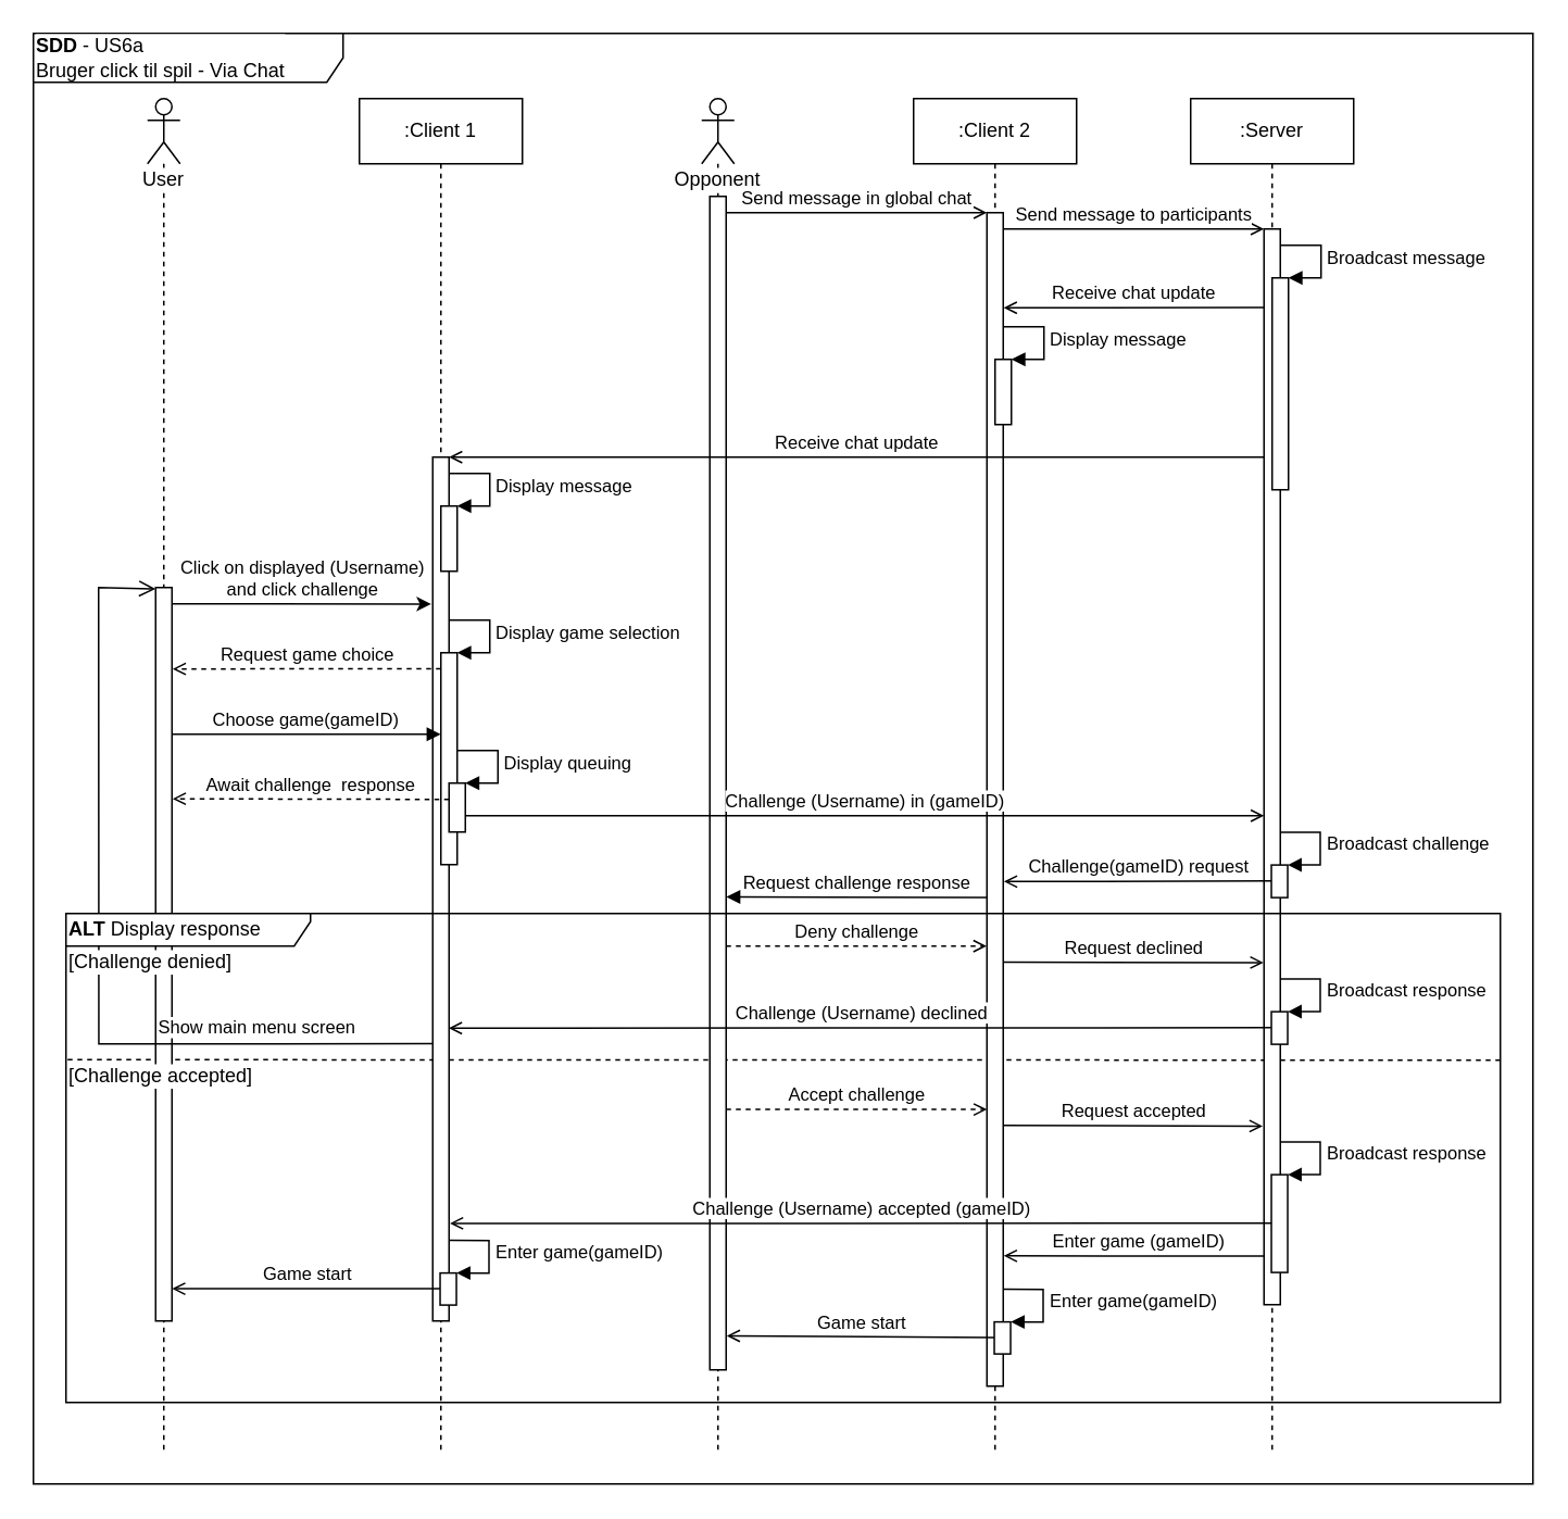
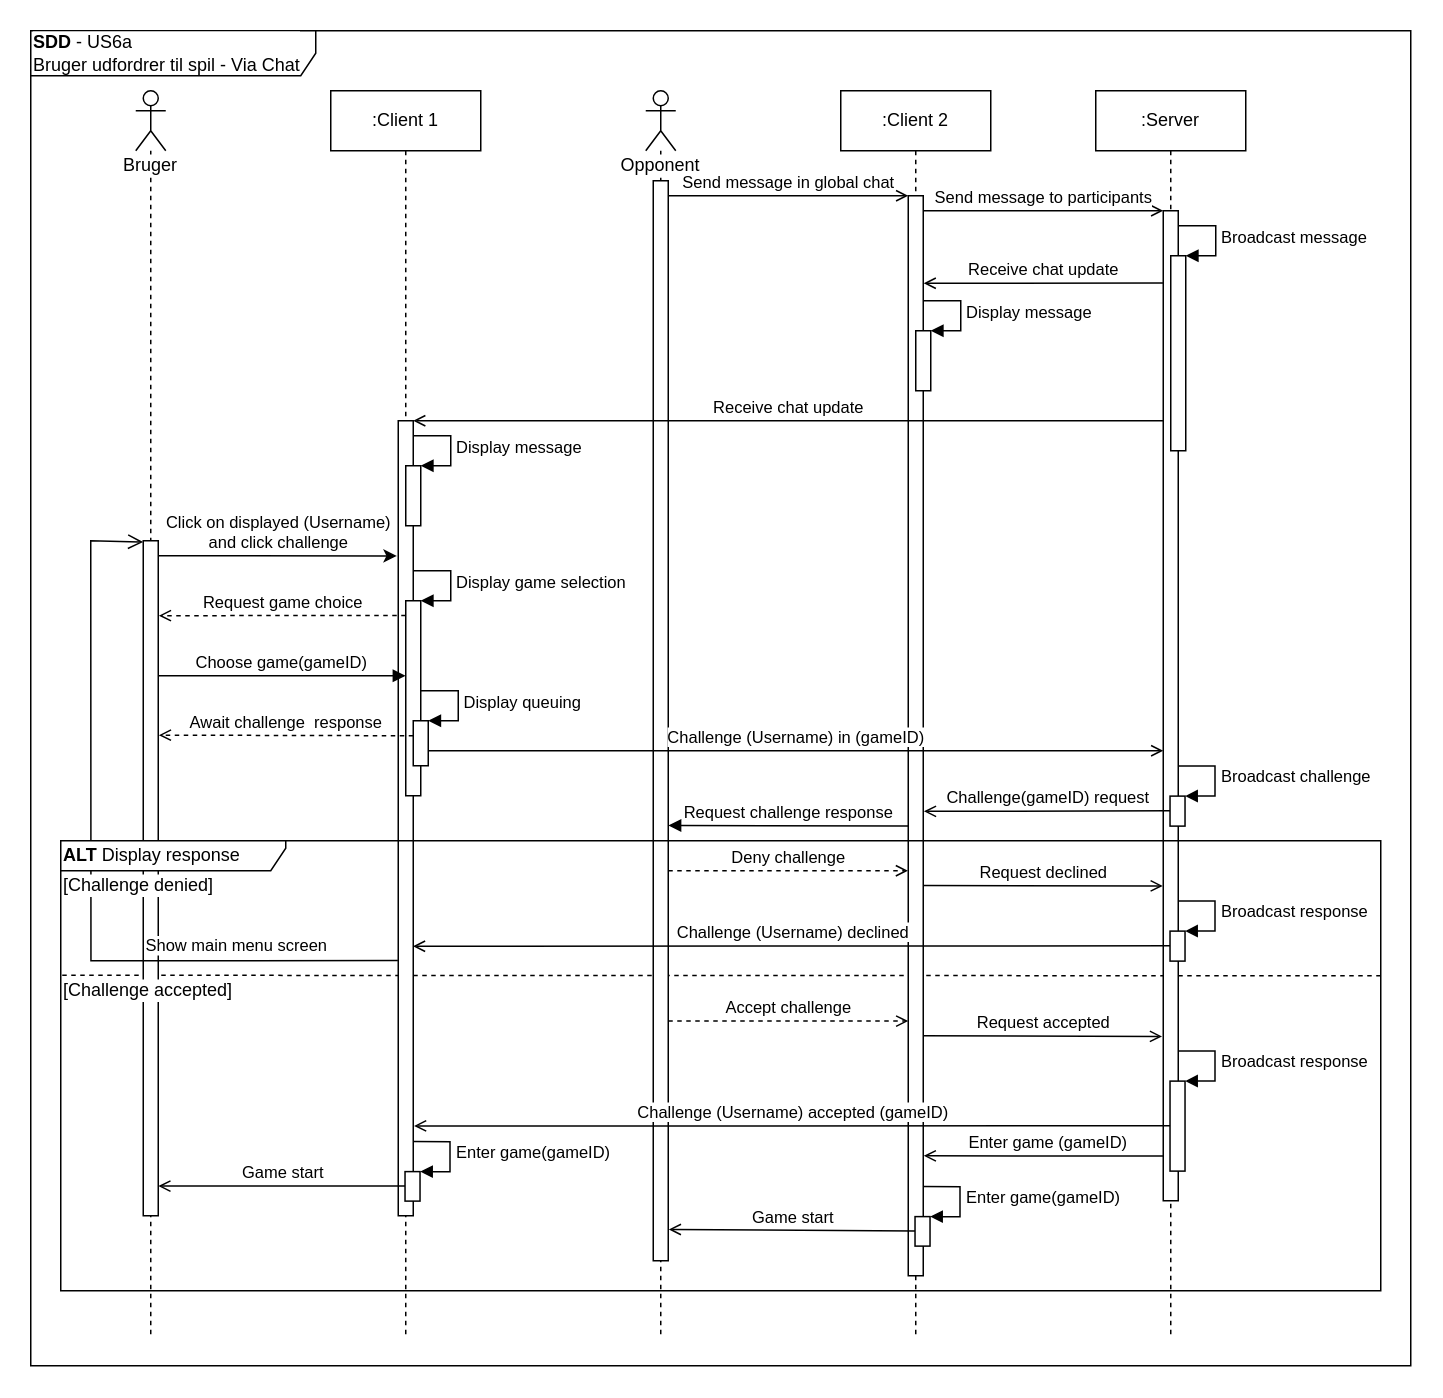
  <mxCell id="0" />
  <mxCell id="1" parent="0" />
- <mxCell id="2" value="&lt;b&gt;SDD&lt;/b&gt;&amp;nbsp;- US6a&lt;br&gt;Bruger click til spil - Via Chat" style="shape=umlFrame;whiteSpace=wrap;html=1;labelBackgroundColor=#ffffff;align=left;width=190;height=30;" vertex="1" parent="1"><mxGeometry x="20" y="20" width="920" height="890" as="geometry" /></mxCell>
+ <mxCell id="2" value="&lt;b&gt;SDD&lt;/b&gt;&amp;nbsp;- US6a&lt;br&gt;Bruger udfordrer til spil - Via Chat" style="shape=umlFrame;whiteSpace=wrap;html=1;labelBackgroundColor=#ffffff;align=left;width=190;height=30;" vertex="1" parent="1"><mxGeometry x="20" y="20" width="920" height="890" as="geometry" /></mxCell>
  <mxCell id="3" value=":Server" style="shape=umlLifeline;perimeter=lifelinePerimeter;whiteSpace=wrap;html=1;container=1;collapsible=0;recursiveResize=0;outlineConnect=0;labelBackgroundColor=#ffffff;" vertex="1" parent="1"><mxGeometry x="730" y="60" width="100" height="830" as="geometry" /></mxCell>
  <mxCell id="4" value=":Client 2" style="shape=umlLifeline;perimeter=lifelinePerimeter;whiteSpace=wrap;html=1;container=1;collapsible=0;recursiveResize=0;outlineConnect=0;labelBackgroundColor=#ffffff;" vertex="1" parent="1"><mxGeometry x="560" y="60" width="100" height="830" as="geometry" /></mxCell>
  <mxCell id="5" value="Opponent" style="shape=umlLifeline;participant=umlActor;perimeter=lifelinePerimeter;whiteSpace=wrap;html=1;container=1;collapsible=0;recursiveResize=0;verticalAlign=top;spacingTop=36;outlineConnect=0;labelBackgroundColor=#ffffff;" vertex="1" parent="1"><mxGeometry x="430" y="60" width="20" height="830" as="geometry" /></mxCell>
  <mxCell id="6" value=":Client 1" style="shape=umlLifeline;perimeter=lifelinePerimeter;whiteSpace=wrap;html=1;container=1;collapsible=0;recursiveResize=0;outlineConnect=0;labelBackgroundColor=#ffffff;" vertex="1" parent="1"><mxGeometry x="220" y="60" width="100" height="830" as="geometry" /></mxCell>
- <mxCell id="7" value="User" style="shape=umlLifeline;participant=umlActor;perimeter=lifelinePerimeter;whiteSpace=wrap;html=1;container=1;collapsible=0;recursiveResize=0;verticalAlign=top;spacingTop=36;outlineConnect=0;labelBackgroundColor=#ffffff;" vertex="1" parent="1"><mxGeometry x="90" y="60" width="20" height="830" as="geometry" /></mxCell>
+ <mxCell id="7" value="Bruger" style="shape=umlLifeline;participant=umlActor;perimeter=lifelinePerimeter;whiteSpace=wrap;html=1;container=1;collapsible=0;recursiveResize=0;verticalAlign=top;spacingTop=36;outlineConnect=0;labelBackgroundColor=#ffffff;" vertex="1" parent="1"><mxGeometry x="90" y="60" width="20" height="830" as="geometry" /></mxCell>
  <mxCell id="8" value="Send message in global chat" style="html=1;verticalAlign=bottom;endArrow=open;endFill=0;entryX=-0.003;entryY=0;entryDx=0;entryDy=0;entryPerimeter=0;" edge="1" parent="1" target="36"><mxGeometry width="80" relative="1" as="geometry"><mxPoint x="445" y="130" as="sourcePoint" /><mxPoint x="585" y="130" as="targetPoint" /></mxGeometry></mxCell>
  <mxCell id="9" value="Send message to participants" style="html=1;verticalAlign=bottom;endArrow=open;endFill=0;entryX=-0.003;entryY=0;entryDx=0;entryDy=0;entryPerimeter=0;" edge="1" parent="1" target="38"><mxGeometry width="80" relative="1" as="geometry"><mxPoint x="615" y="140" as="sourcePoint" /><mxPoint x="755" y="140" as="targetPoint" /></mxGeometry></mxCell>
  <mxCell id="10" value="Broadcast message" style="edgeStyle=orthogonalEdgeStyle;html=1;align=left;spacingLeft=2;endArrow=block;rounded=0;entryX=1;entryY=0;" edge="1" parent="1" target="42"><mxGeometry relative="1" as="geometry"><mxPoint x="785" y="150" as="sourcePoint" /><Array as="points"><mxPoint x="810" y="150" /></Array></mxGeometry></mxCell>
  <mxCell id="11" value="Receive chat update" style="html=1;verticalAlign=bottom;endArrow=open;endFill=0;entryX=1.029;entryY=0.081;entryDx=0;entryDy=0;entryPerimeter=0;exitX=-0.019;exitY=0.073;exitDx=0;exitDy=0;exitPerimeter=0;" edge="1" parent="1" source="38" target="36"><mxGeometry width="80" relative="1" as="geometry"><mxPoint x="730" y="188" as="sourcePoint" /><mxPoint x="637" y="190" as="targetPoint" /></mxGeometry></mxCell>
  <mxCell id="12" value="Display message" style="edgeStyle=orthogonalEdgeStyle;html=1;align=left;spacingLeft=2;endArrow=block;rounded=0;entryX=1;entryY=0;" edge="1" parent="1" target="37"><mxGeometry relative="1" as="geometry"><mxPoint x="615" y="200" as="sourcePoint" /><Array as="points"><mxPoint x="640" y="200" /></Array></mxGeometry></mxCell>
  <mxCell id="13" value="Display message" style="edgeStyle=orthogonalEdgeStyle;html=1;align=left;spacingLeft=2;endArrow=block;rounded=0;entryX=1;entryY=0;" edge="1" parent="1" target="31"><mxGeometry relative="1" as="geometry"><mxPoint x="275" y="290" as="sourcePoint" /><Array as="points"><mxPoint x="300" y="290" /></Array></mxGeometry></mxCell>
  <mxCell id="14" value="Click on displayed (Username)&lt;br&gt;and click challenge" style="html=1;verticalAlign=bottom;endArrow=classic;labelBackgroundColor=none;entryX=-0.091;entryY=0.17;entryDx=0;entryDy=0;entryPerimeter=0;endFill=1;" edge="1" parent="1" target="30"><mxGeometry width="80" relative="1" as="geometry"><mxPoint x="105" y="370" as="sourcePoint" /><mxPoint x="235" y="370" as="targetPoint" /></mxGeometry></mxCell>
  <mxCell id="15" value="Display game selection" style="edgeStyle=orthogonalEdgeStyle;html=1;align=left;spacingLeft=2;endArrow=block;rounded=0;entryX=1;entryY=0;" edge="1" parent="1" target="33"><mxGeometry relative="1" as="geometry"><mxPoint x="275" y="380" as="sourcePoint" /><Array as="points"><mxPoint x="300" y="380" /></Array></mxGeometry></mxCell>
  <mxCell id="16" value="Display queuing" style="edgeStyle=orthogonalEdgeStyle;html=1;align=left;spacingLeft=2;endArrow=block;rounded=0;entryX=1;entryY=0;" edge="1" parent="1" target="34"><mxGeometry relative="1" as="geometry"><mxPoint x="280" y="460" as="sourcePoint" /><Array as="points"><mxPoint x="305" y="460" /></Array></mxGeometry></mxCell>
  <mxCell id="17" value="Broadcast challenge" style="edgeStyle=orthogonalEdgeStyle;html=1;align=left;spacingLeft=2;endArrow=block;rounded=0;entryX=1;entryY=0;" edge="1" parent="1" target="41"><mxGeometry relative="1" as="geometry"><mxPoint x="784.52" y="510.24" as="sourcePoint" /><Array as="points"><mxPoint x="809.52" y="510.24" /></Array></mxGeometry></mxCell>
  <mxCell id="18" value="Request challenge response" style="html=1;verticalAlign=bottom;endArrow=block;endFill=1;entryX=1.013;entryY=0.597;entryDx=0;entryDy=0;entryPerimeter=0;" edge="1" parent="1" target="35"><mxGeometry width="80" relative="1" as="geometry"><mxPoint x="605" y="550.24" as="sourcePoint" /><mxPoint x="446" y="548" as="targetPoint" /></mxGeometry></mxCell>
  <mxCell id="19" value="" style="endArrow=none;dashed=1;html=1;entryX=0;entryY=0.299;entryDx=0;entryDy=0;entryPerimeter=0;" edge="1" parent="1" target="57"><mxGeometry width="50" height="50" relative="1" as="geometry"><mxPoint x="920" y="650" as="sourcePoint" /><mxPoint x="0" y="650" as="targetPoint" /></mxGeometry></mxCell>
  <mxCell id="20" value="Deny challenge" style="html=1;verticalAlign=bottom;endArrow=open;dashed=1;endFill=0;entryX=-0.019;entryY=0.625;entryDx=0;entryDy=0;entryPerimeter=0;" edge="1" parent="1" target="36"><mxGeometry width="80" relative="1" as="geometry"><mxPoint x="445" y="580" as="sourcePoint" /><mxPoint x="585" y="580" as="targetPoint" /></mxGeometry></mxCell>
  <mxCell id="21" value="Request declined" style="html=1;verticalAlign=bottom;endArrow=open;endFill=0;entryX=-0.032;entryY=0.682;entryDx=0;entryDy=0;entryPerimeter=0;" edge="1" parent="1" target="38"><mxGeometry width="80" relative="1" as="geometry"><mxPoint x="615" y="589.88" as="sourcePoint" /><mxPoint x="755" y="589.88" as="targetPoint" /></mxGeometry></mxCell>
  <mxCell id="22" value="Broadcast response" style="edgeStyle=orthogonalEdgeStyle;html=1;align=left;spacingLeft=2;endArrow=block;rounded=0;entryX=1;entryY=0;" edge="1" parent="1" target="40"><mxGeometry relative="1" as="geometry"><mxPoint x="784.52" y="600.24" as="sourcePoint" /><Array as="points"><mxPoint x="809.52" y="600.24" /></Array></mxGeometry></mxCell>
  <mxCell id="23" value="Accept challenge" style="html=1;verticalAlign=bottom;endArrow=open;dashed=1;endFill=0;" edge="1" parent="1" target="36"><mxGeometry width="80" relative="1" as="geometry"><mxPoint x="445" y="680.24" as="sourcePoint" /><mxPoint x="585" y="680.24" as="targetPoint" /></mxGeometry></mxCell>
  <mxCell id="24" value="Request accepted" style="html=1;verticalAlign=bottom;endArrow=open;endFill=0;entryX=-0.082;entryY=0.834;entryDx=0;entryDy=0;entryPerimeter=0;" edge="1" parent="1" target="38"><mxGeometry width="80" relative="1" as="geometry"><mxPoint x="615" y="690" as="sourcePoint" /><mxPoint x="755" y="690" as="targetPoint" /></mxGeometry></mxCell>
  <mxCell id="25" value="Broadcast response" style="edgeStyle=orthogonalEdgeStyle;html=1;align=left;spacingLeft=2;endArrow=block;rounded=0;entryX=1;entryY=0;" edge="1" parent="1" target="39"><mxGeometry relative="1" as="geometry"><mxPoint x="784.52" y="700.24" as="sourcePoint" /><Array as="points"><mxPoint x="809.52" y="700.24" /></Array></mxGeometry></mxCell>
  <mxCell id="26" value="Enter game(gameID)" style="edgeStyle=orthogonalEdgeStyle;html=1;align=left;spacingLeft=2;endArrow=block;rounded=0;entryX=1;entryY=0;" edge="1" parent="1" target="32"><mxGeometry relative="1" as="geometry"><mxPoint x="274.52" y="760.58" as="sourcePoint" /><Array as="points"><mxPoint x="299.52" y="760.58" /></Array></mxGeometry></mxCell>
  <mxCell id="27" value="Enter game (gameID)" style="html=1;verticalAlign=bottom;endArrow=open;endFill=0;entryX=1.035;entryY=0.889;entryDx=0;entryDy=0;entryPerimeter=0;" edge="1" parent="1" target="36"><mxGeometry width="80" relative="1" as="geometry"><mxPoint x="779.52" y="770.22" as="sourcePoint" /><mxPoint x="629.52" y="769.91" as="targetPoint" /></mxGeometry></mxCell>
  <mxCell id="28" value="Enter game(gameID)" style="edgeStyle=orthogonalEdgeStyle;html=1;align=left;spacingLeft=2;endArrow=block;rounded=0;entryX=1;entryY=0;" edge="1" parent="1" target="44"><mxGeometry relative="1" as="geometry"><mxPoint x="614.52" y="790.58" as="sourcePoint" /><Array as="points"><mxPoint x="639.52" y="790.58" /></Array></mxGeometry></mxCell>
  <mxCell id="29" value="" style="html=1;points=[];perimeter=orthogonalPerimeter;labelBackgroundColor=none;align=left;" vertex="1" parent="1"><mxGeometry x="95" y="360" width="10" height="450" as="geometry" /></mxCell>
  <mxCell id="30" value="" style="html=1;points=[];perimeter=orthogonalPerimeter;labelBackgroundColor=none;align=left;" vertex="1" parent="1"><mxGeometry x="265" y="280" width="10" height="530" as="geometry" /></mxCell>
  <mxCell id="31" value="" style="html=1;points=[];perimeter=orthogonalPerimeter;labelBackgroundColor=none;align=left;" vertex="1" parent="1"><mxGeometry x="270" y="310" width="10" height="40" as="geometry" /></mxCell>
  <mxCell id="32" value="" style="html=1;points=[];perimeter=orthogonalPerimeter;labelBackgroundColor=none;align=left;" vertex="1" parent="1"><mxGeometry x="269.52" y="780.58" width="10" height="19.66" as="geometry" /></mxCell>
  <mxCell id="33" value="" style="html=1;points=[];perimeter=orthogonalPerimeter;labelBackgroundColor=none;align=left;" vertex="1" parent="1"><mxGeometry x="270" y="400" width="10" height="130" as="geometry" /></mxCell>
  <mxCell id="34" value="" style="html=1;points=[];perimeter=orthogonalPerimeter;labelBackgroundColor=none;align=left;" vertex="1" parent="1"><mxGeometry x="275" y="480" width="10" height="30" as="geometry" /></mxCell>
  <mxCell id="35" value="" style="html=1;points=[];perimeter=orthogonalPerimeter;labelBackgroundColor=none;align=left;" vertex="1" parent="1"><mxGeometry x="435" y="120" width="10" height="720" as="geometry" /></mxCell>
  <mxCell id="36" value="" style="html=1;points=[];perimeter=orthogonalPerimeter;labelBackgroundColor=none;align=left;" vertex="1" parent="1"><mxGeometry x="605" y="130" width="10" height="720" as="geometry" /></mxCell>
  <mxCell id="37" value="" style="html=1;points=[];perimeter=orthogonalPerimeter;labelBackgroundColor=none;align=left;" vertex="1" parent="1"><mxGeometry x="610" y="220" width="10" height="40" as="geometry" /></mxCell>
  <mxCell id="38" value="" style="html=1;points=[];perimeter=orthogonalPerimeter;labelBackgroundColor=none;align=left;" vertex="1" parent="1"><mxGeometry x="775" y="140" width="10" height="660" as="geometry" /></mxCell>
  <mxCell id="39" value="" style="html=1;points=[];perimeter=orthogonalPerimeter;labelBackgroundColor=none;align=left;" vertex="1" parent="1"><mxGeometry x="779.52" y="720.24" width="10" height="60" as="geometry" /></mxCell>
  <mxCell id="40" value="" style="html=1;points=[];perimeter=orthogonalPerimeter;labelBackgroundColor=none;align=left;" vertex="1" parent="1"><mxGeometry x="779.52" y="620.24" width="10" height="20" as="geometry" /></mxCell>
  <mxCell id="41" value="" style="html=1;points=[];perimeter=orthogonalPerimeter;labelBackgroundColor=none;align=left;" vertex="1" parent="1"><mxGeometry x="779.52" y="530.24" width="10" height="20" as="geometry" /></mxCell>
  <mxCell id="42" value="" style="html=1;points=[];perimeter=orthogonalPerimeter;labelBackgroundColor=none;align=left;" vertex="1" parent="1"><mxGeometry x="780" y="170" width="10" height="130" as="geometry" /></mxCell>
  <mxCell id="43" value="Challenge (Username) accepted (gameID)" style="html=1;verticalAlign=bottom;endArrow=open;endFill=0;entryX=1.054;entryY=0.887;entryDx=0;entryDy=0;entryPerimeter=0;" edge="1" parent="1" target="30"><mxGeometry width="80" relative="1" as="geometry"><mxPoint x="779.52" y="750.07" as="sourcePoint" /><mxPoint x="339.52" y="750.41" as="targetPoint" /></mxGeometry></mxCell>
  <mxCell id="44" value="" style="html=1;points=[];perimeter=orthogonalPerimeter;labelBackgroundColor=none;align=left;" vertex="1" parent="1"><mxGeometry x="609.52" y="810.58" width="10" height="19.66" as="geometry" /></mxCell>
  <mxCell id="45" value="Receive chat update" style="html=1;verticalAlign=bottom;endArrow=open;endFill=0;entryX=0.997;entryY=0;entryDx=0;entryDy=0;entryPerimeter=0;" edge="1" parent="1" target="30"><mxGeometry width="80" relative="1" as="geometry"><mxPoint x="775" y="280" as="sourcePoint" /><mxPoint x="285" y="280" as="targetPoint" /></mxGeometry></mxCell>
  <mxCell id="46" value="Request game choice" style="html=1;verticalAlign=bottom;endArrow=open;endFill=0;dashed=1;entryX=1.042;entryY=0.111;entryDx=0;entryDy=0;entryPerimeter=0;" edge="1" parent="1" target="29"><mxGeometry width="80" relative="1" as="geometry"><mxPoint x="270" y="409.83" as="sourcePoint" /><mxPoint x="132" y="410.17" as="targetPoint" /></mxGeometry></mxCell>
  <mxCell id="47" value="Game start" style="html=1;verticalAlign=bottom;endArrow=open;endFill=0;entryX=1.039;entryY=0.971;entryDx=0;entryDy=0;entryPerimeter=0;exitX=-0.019;exitY=0.073;exitDx=0;exitDy=0;exitPerimeter=0;" edge="1" parent="1" target="35"><mxGeometry width="80" relative="1" as="geometry"><mxPoint x="609.52" y="820.21" as="sourcePoint" /><mxPoint x="450" y="820.27" as="targetPoint" /></mxGeometry></mxCell>
  <mxCell id="48" value="Game start" style="html=1;verticalAlign=bottom;endArrow=open;endFill=0;entryX=1.006;entryY=0.956;entryDx=0;entryDy=0;entryPerimeter=0;exitX=-0.019;exitY=0.073;exitDx=0;exitDy=0;exitPerimeter=0;" edge="1" parent="1" target="29"><mxGeometry width="80" relative="1" as="geometry"><mxPoint x="269.52" y="790.24" as="sourcePoint" /><mxPoint x="110" y="790.3" as="targetPoint" /></mxGeometry></mxCell>
  <mxCell id="49" value="Show main menu screen" style="html=1;verticalAlign=bottom;endArrow=open;endSize=8;entryX=-0.005;entryY=0.002;entryDx=0;entryDy=0;entryPerimeter=0;exitX=-0.025;exitY=0.679;exitDx=0;exitDy=0;exitPerimeter=0;rounded=0;" edge="1" parent="1" source="30" target="29"><mxGeometry x="-0.585" y="-1" relative="1" as="geometry"><mxPoint x="220" y="640" as="sourcePoint" /><mxPoint x="80" y="360" as="targetPoint" /><Array as="points"><mxPoint x="60.14" y="640" /><mxPoint x="60" y="360" /></Array><mxPoint as="offset" /></mxGeometry></mxCell>
  <mxCell id="50" value="Await challenge&amp;nbsp; response" style="html=1;verticalAlign=bottom;endArrow=open;endFill=0;dashed=1;entryX=1.042;entryY=0.288;entryDx=0;entryDy=0;entryPerimeter=0;" edge="1" parent="1" target="29"><mxGeometry width="80" relative="1" as="geometry"><mxPoint x="275" y="490" as="sourcePoint" /><mxPoint x="137" y="490.34" as="targetPoint" /></mxGeometry></mxCell>
  <mxCell id="51" value="Choose game(gameID)" style="html=1;verticalAlign=bottom;endArrow=block;endFill=1;entryX=-0.015;entryY=0.385;entryDx=0;entryDy=0;entryPerimeter=0;" edge="1" parent="1" target="33"><mxGeometry width="80" relative="1" as="geometry"><mxPoint x="105" y="450" as="sourcePoint" /><mxPoint x="245" y="450" as="targetPoint" /></mxGeometry></mxCell>
  <mxCell id="52" value="Challenge (Username) in (gameID)" style="html=1;verticalAlign=bottom;endArrow=open;endFill=0;" edge="1" parent="1" target="38"><mxGeometry width="80" relative="1" as="geometry"><mxPoint x="285" y="500" as="sourcePoint" /><mxPoint x="695" y="500.24" as="targetPoint" /></mxGeometry></mxCell>
  <mxCell id="53" value="Challenge(gameID) request" style="html=1;verticalAlign=bottom;endArrow=open;endFill=0;entryX=1.045;entryY=0.57;entryDx=0;entryDy=0;entryPerimeter=0;" edge="1" parent="1" target="36"><mxGeometry width="80" relative="1" as="geometry"><mxPoint x="779.52" y="540.07" as="sourcePoint" /><mxPoint x="641.52" y="540.41" as="targetPoint" /></mxGeometry></mxCell>
  <mxCell id="54" value="Challenge (Username) declined" style="html=1;verticalAlign=bottom;endArrow=open;endFill=0;entryX=0.982;entryY=0.661;entryDx=0;entryDy=0;entryPerimeter=0;" edge="1" parent="1" target="30"><mxGeometry width="80" relative="1" as="geometry"><mxPoint x="779.52" y="630.07" as="sourcePoint" /><mxPoint x="339.52" y="630.41" as="targetPoint" /></mxGeometry></mxCell>
  <mxCell id="55" value="[Challenge accepted]" style="text;html=1;align=left;verticalAlign=middle;resizable=0;points=[];autosize=1;labelBackgroundColor=#ffffff;" vertex="1" parent="1"><mxGeometry x="40" y="650" width="130" height="20" as="geometry" /></mxCell>
  <mxCell id="56" value="[Challenge denied]" style="text;html=1;align=left;verticalAlign=middle;resizable=0;points=[];autosize=1;labelBackgroundColor=#ffffff;" vertex="1" parent="1"><mxGeometry x="40" y="580" width="120" height="20" as="geometry" /></mxCell>
  <mxCell id="57" value="&lt;b&gt;ALT&lt;/b&gt;&amp;nbsp;Display response" style="shape=umlFrame;whiteSpace=wrap;html=1;labelBackgroundColor=none;align=left;width=150;height=20;" vertex="1" parent="1"><mxGeometry x="40" y="560" width="880" height="300" as="geometry" /></mxCell>
